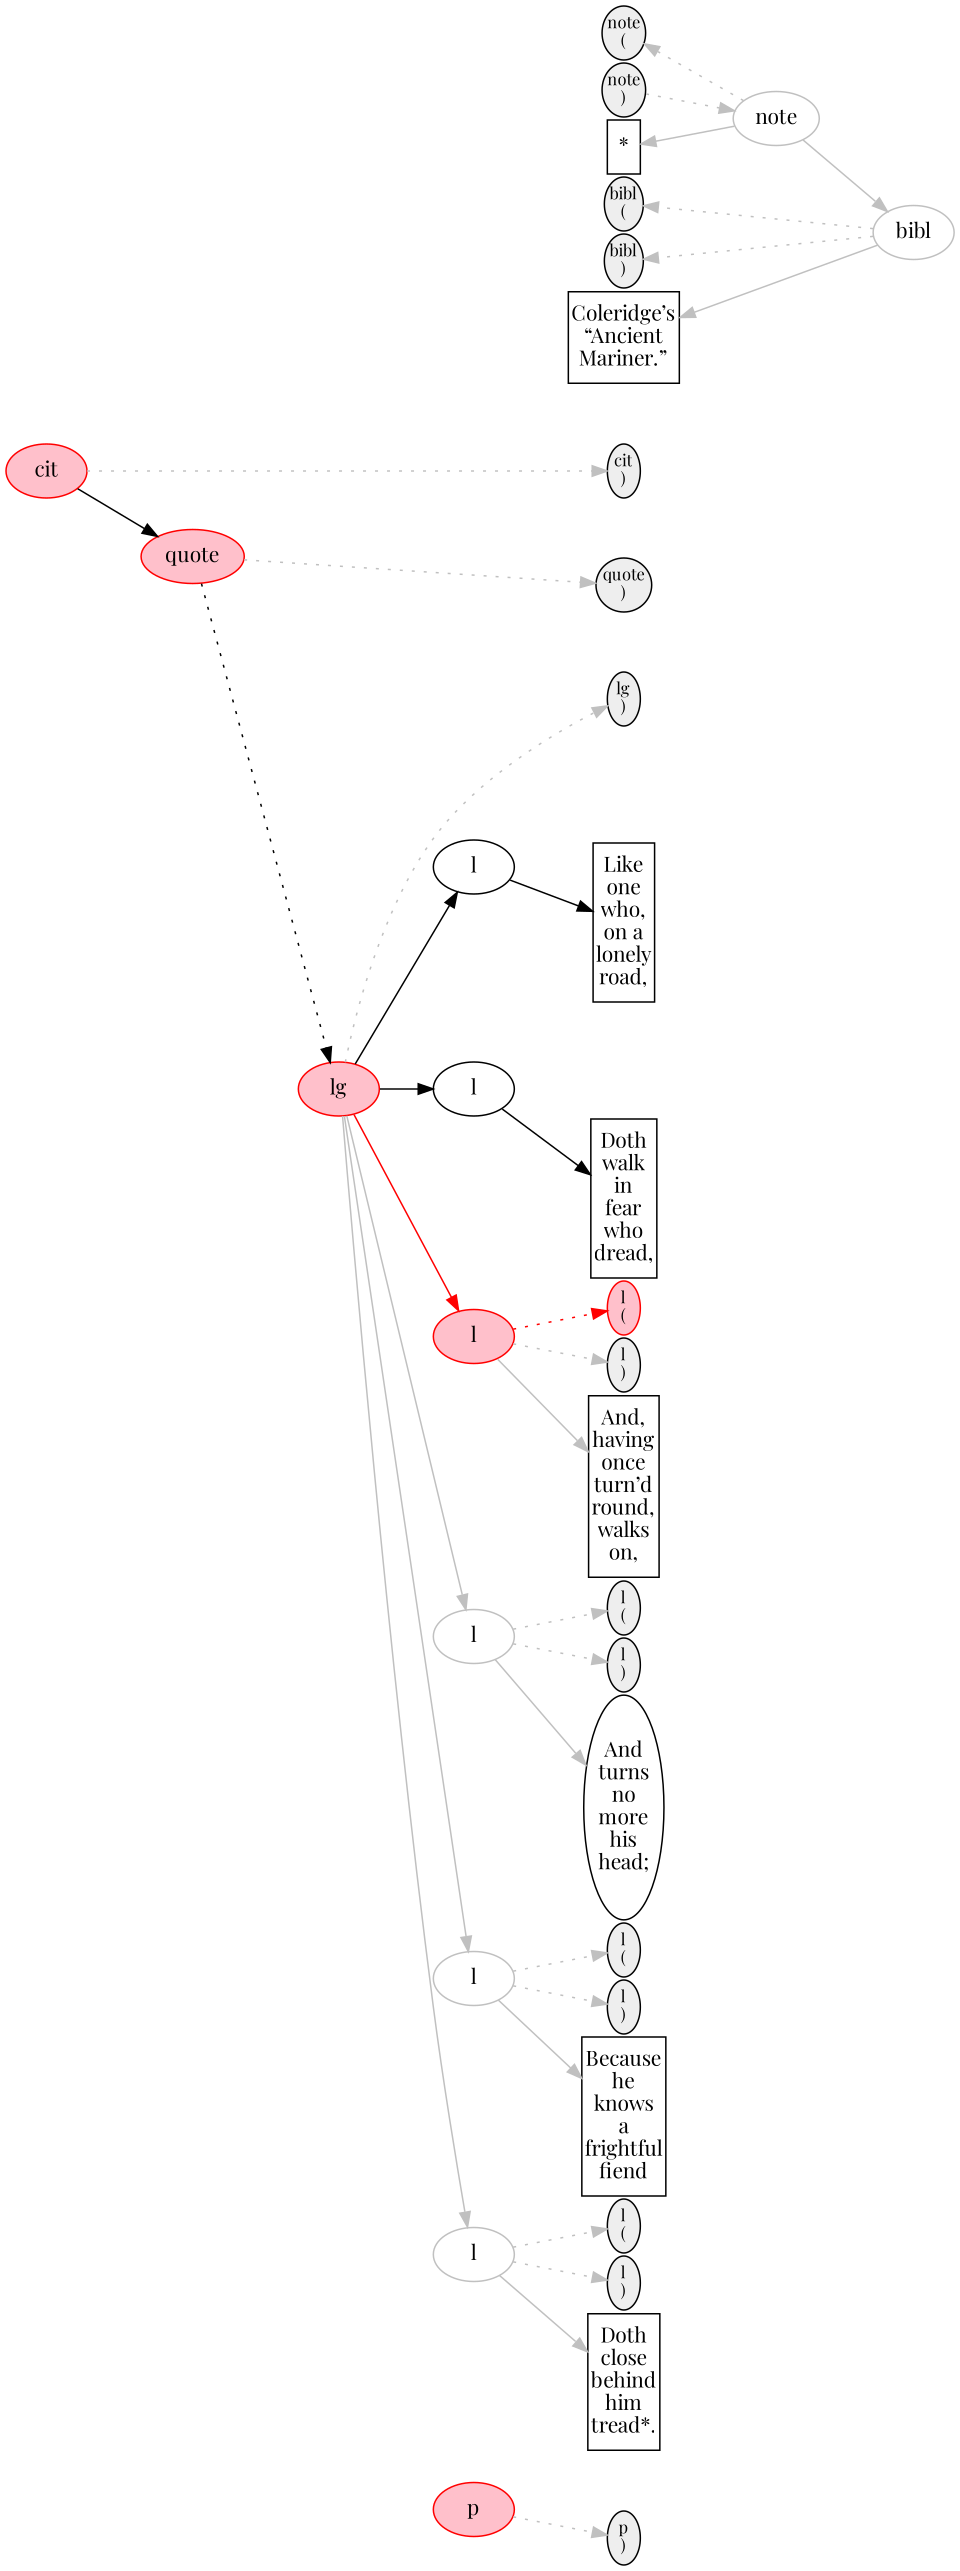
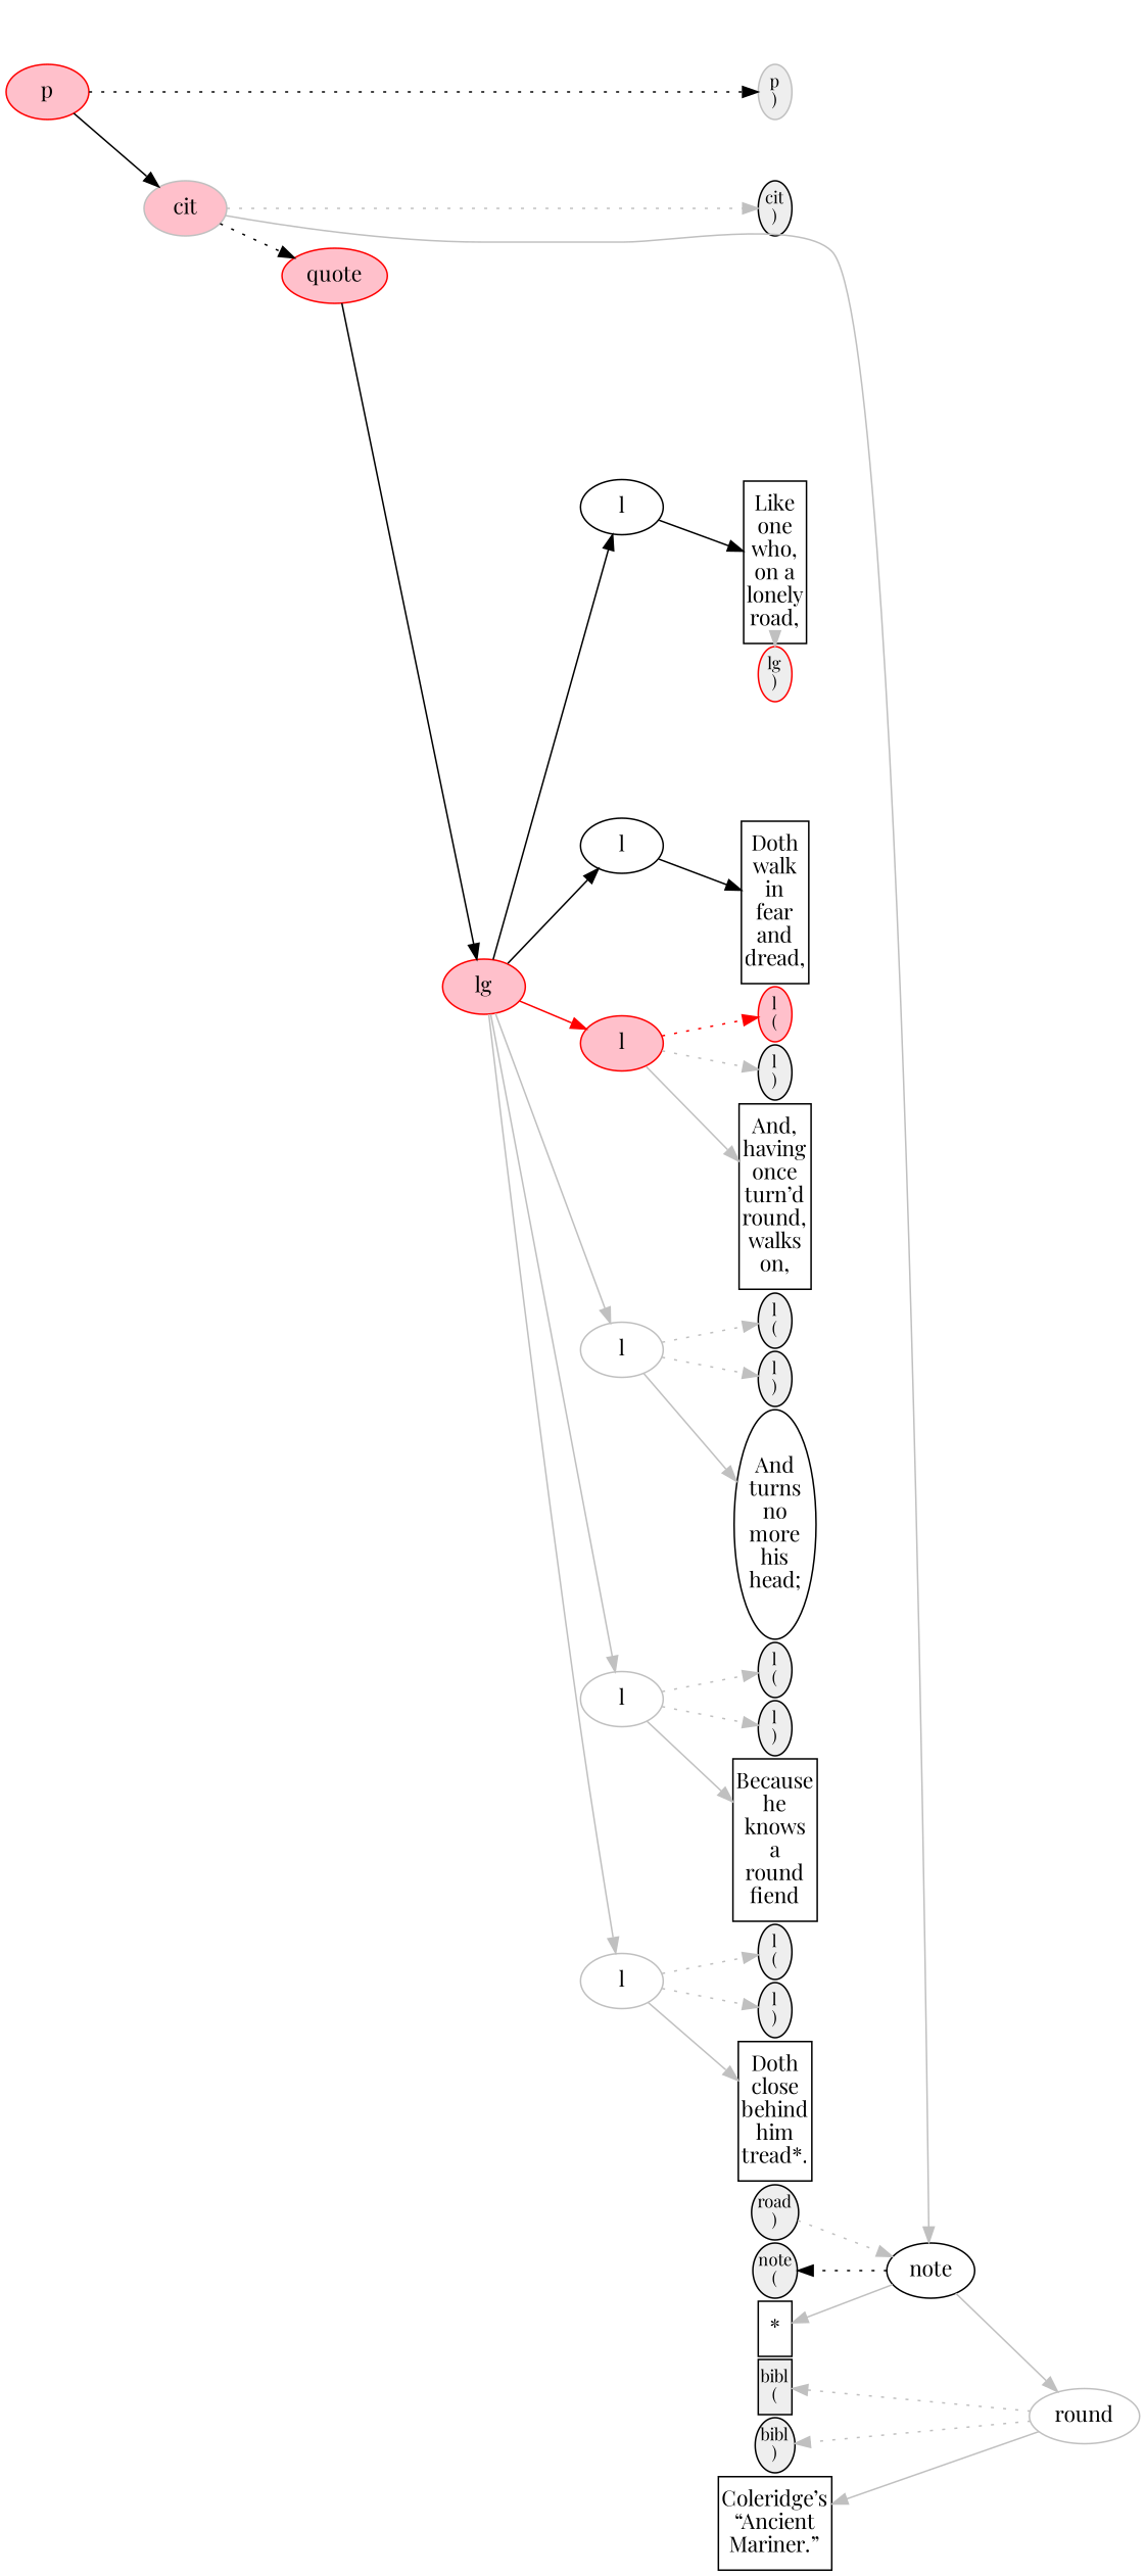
  digraph {
    fontname="Playfair Display"
    nodesep=0.03
    rankdir=LR
    node [color=black fillcolor="#EEEEEE" fontname="Playfair Display" margin=0 ordering=out shape=ellipse style=filled]
    edge [color=gray fontname="Playfair Display" style=solid]
    n1 [color=transparent fontsize=5 label="p\n(" style=invis width=0.03]
-   n2 [fontsize=11 label="p\n)" width=0.3]
+   n2 [color=gray fontsize=11 label="p\n)" width=0.3]
    n3 [color=transparent fontsize=5 label="cit\n(" style=invis width=0.03]
    n4 [fontsize=11 label="cit\n)" width=0.3]
    n5 [color=transparent fontsize=5 label="quote\n(" style=invis width=0.03]
-   n6 [fontsize=11 label="quote\n)" width=0.3]
    n7 [color=transparent fontsize=5 label="lg\n(" style=invis width=0.03]
-   n8 [fontsize=11 label="lg\n)" width=0.3]
+   n8 [color=red fontsize=11 label="lg\n)" width=0.3]
    n9 [color=transparent fontsize=5 label="l\n(" style=invis width=0.03]
    n10 [color=transparent fontsize=5 label="l\n)" style=invis width=0.03]
    n11 [label="Like\none\nwho,\non a\nlonely\nroad," margin="0.03, 0.11" shape=box width=0.3 fillcolor="" style=""]
    n12 [color=transparent fontsize=5 label="l\n(" style=invis width=0.03]
    n13 [color=transparent fontsize=5 label="l\n)" style=invis width=0.03]
-   n14 [label="Doth\nwalk\nin\nfear\nwho\ndread," margin="0.03, 0.11" shape=box width=0.3 fillcolor="" style=""]
+   n14 [label="Doth\nwalk\nin\nfear\nand\ndread," margin="0.03, 0.11" shape=box width=0.3 fillcolor="" style=""]
    n15 [color=red fillcolor=pink fontsize=11 label="l\n(" width=0.3]
    n16 [fontsize=11 label="l\n)" width=0.3]
    n17 [label="And,\nhaving\nonce\nturn’d\nround,\nwalks\non," margin="0.03, 0.11" shape=box width=0.3 fillcolor="" style=""]
    n18 [fontsize=11 label="l\n(" width=0.3]
    n19 [fontsize=11 label="l\n)" width=0.3]
    n20 [label="And\nturns\nno\nmore\nhis\nhead;" margin="0.03, 0.11" width=0.3 fillcolor="" style=""]
    n21 [fontsize=11 label="l\n(" width=0.3]
    n22 [fontsize=11 label="l\n)" width=0.3]
-   n23 [label="Because\nhe\nknows\na\nfrightful\nfiend" margin="0.03, 0.11" shape=box width=0.3 fillcolor="" style=""]
+   n23 [label="Because\nhe\nknows\na\nround\nfiend" margin="0.03, 0.11" shape=box width=0.3 fillcolor="" style=""]
    n24 [fontsize=11 label="l\n(" width=0.3]
    n25 [fontsize=11 label="l\n)" width=0.3]
    n26 [label="Doth\nclose\nbehind\nhim\ntread*." margin="0.03, 0.11" shape=box width=0.3 fillcolor="" style=""]
    n27 [fontsize=11 label="note\n(" width=0.3]
-   n28 [fontsize=11 label="note\n)" width=0.3]
+   n28 [fontsize=11 label="road\n)" width=0.3]
    n29 [label="*\n" margin="0.03, 0.11" shape=box width=0.3 fillcolor="" style=""]
-   n30 [fontsize=11 label="bibl\n(" width=0.3]
+   n30 [fontsize=11 label="bibl\n(" shape=box width=0.3]
    n31 [fontsize=11 label="bibl\n)" width=0.3]
    n32 [label="Coleridge’s\n“Ancient\nMariner.”" margin="0.03, 0.11" shape=box width=0.3 fillcolor="" style=""]
-   n33 [color=gray label=note shape=oval fillcolor="" margin="" style=""]
+   n33 [label=note shape=oval fillcolor="" margin="" style=""]
    n34 [color=red fillcolor=pink label=p shape=oval margin=""]
-   n35 [color=red fillcolor=pink label=cit shape=oval margin=""]
+   n35 [color=gray fillcolor=pink label=cit shape=oval margin=""]
    n36 [color=red fillcolor=pink label=quote shape=oval margin=""]
    n37 [color=red fillcolor=pink label=lg shape=oval margin=""]
-   n38 [color=gray label=bibl shape=oval fillcolor="" margin="" style=""]
+   n38 [color=gray label=round shape=oval fillcolor="" margin="" style=""]
    n39 [label=l shape=oval fillcolor="" margin="" style=""]
    n40 [label=l shape=oval fillcolor="" margin="" style=""]
    n41 [color=red fillcolor=pink label=l shape=oval margin=""]
    n42 [color=gray label=l shape=oval fillcolor="" margin="" style=""]
    n43 [color=gray label=l shape=oval fillcolor="" margin="" style=""]
    n44 [color=gray label=l shape=oval fillcolor="" margin="" style=""]
    subgraph sub_1 {
      rank=same
      n1
      n2
      n3
      n4
      n5
-     n6
      n7
      n8
      n9
      n10
      n11
      n12
      n13
      n14
      n15
      n16
      n17
      n18
      n19
      n20
      n21
      n22
      n23
      n24
      n25
      n26
      n27
      n28
      n29
      n30
      n31
      n32
    }
    n28 -> n33 [style=dotted]
-   n33 -> n27 [style=dotted]
+   n33 -> n27 [color=black style=dotted]
    n33 -> n29
    n33 -> n38
    n34 -> n1 [arrowhead=none color=red style=invis]
-   n34 -> n2 [style=dotted]
+   n34 -> n2 [color=black style=dotted]
+   n34 -> n35 [color=black]
    n35 -> n3 [arrowhead=none color=red style=invis]
    n35 -> n4 [style=dotted]
-   n35 -> n36 [color=black]
+   n35 -> n33
+   n35 -> n36 [color=black style=dotted]
    n36 -> n5 [arrowhead=none color=red style=invis]
-   n36 -> n6 [style=dotted]
-   n36 -> n37 [color=black style=dotted]
+   n36 -> n37 [color=black]
    n37 -> n7 [arrowhead=none color=red style=invis]
-   n37 -> n8 [style=dotted]
+   n11 -> n8 [style=dotted]
    n37 -> n39 [color=black]
    n37 -> n40 [color=black]
    n37 -> n41 [color=red]
    n37 -> n42
    n37 -> n43
    n37 -> n44
    n38 -> n30 [style=dotted]
    n38 -> n31 [style=dotted]
    n38 -> n32
    n39 -> n9 [arrowhead=none color=black style=invis]
    n39 -> n10 [arrowhead=none color=black style=invis]
    n39 -> n11 [color=black]
    n40 -> n12 [arrowhead=none color=black style=invis]
    n40 -> n13 [arrowhead=none color=black style=invis]
    n40 -> n14 [color=black]
    n41 -> n15 [color=red style=dotted]
    n41 -> n16 [style=dotted]
    n41 -> n17
    n42 -> n18 [style=dotted]
    n42 -> n19 [style=dotted]
    n42 -> n20
    n43 -> n21 [style=dotted]
    n43 -> n22 [style=dotted]
    n43 -> n23
    n44 -> n24 [style=dotted]
    n44 -> n25 [style=dotted]
    n44 -> n26
  }
